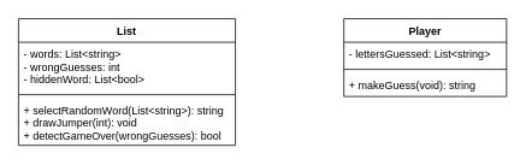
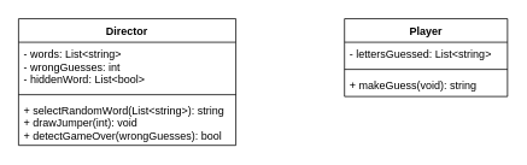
  <mxCell id="0" />
  <mxCell id="1" parent="0" />
  <mxCell id="2" value="Player" style="swimlane;fontStyle=1;align=center;verticalAlign=top;childLayout=stackLayout;horizontal=1;startSize=26;horizontalStack=0;resizeParent=1;resizeParentMax=0;resizeLast=0;collapsible=1;marginBottom=0;" vertex="1" parent="1"><mxGeometry x="380" y="20" width="180" height="86" as="geometry" /></mxCell>
  <mxCell id="3" value="- lettersGuessed: List&lt;string&gt;" style="text;strokeColor=none;fillColor=none;align=left;verticalAlign=top;spacingLeft=4;spacingRight=4;overflow=hidden;rotatable=0;points=[[0,0.5],[1,0.5]];portConstraint=eastwest;" vertex="1" parent="2"><mxGeometry y="26" width="180" height="26" as="geometry" /></mxCell>
  <mxCell id="4" value="" style="line;strokeWidth=1;fillColor=none;align=left;verticalAlign=middle;spacingTop=-1;spacingLeft=3;spacingRight=3;rotatable=0;labelPosition=right;points=[];portConstraint=eastwest;" vertex="1" parent="2"><mxGeometry y="52" width="180" height="8" as="geometry" /></mxCell>
  <mxCell id="5" value="+ makeGuess(void): string" style="text;strokeColor=none;fillColor=none;align=left;verticalAlign=top;spacingLeft=4;spacingRight=4;overflow=hidden;rotatable=0;points=[[0,0.5],[1,0.5]];portConstraint=eastwest;" vertex="1" parent="2"><mxGeometry y="60" width="180" height="26" as="geometry" /></mxCell>
- <mxCell id="6" value="List" style="swimlane;fontStyle=1;align=center;verticalAlign=top;childLayout=stackLayout;horizontal=1;startSize=26;horizontalStack=0;resizeParent=1;resizeParentMax=0;resizeLast=0;collapsible=1;marginBottom=0;" vertex="1" parent="1"><mxGeometry x="20" y="20" width="240" height="140" as="geometry" /></mxCell>
+ <mxCell id="6" value="Director" style="swimlane;fontStyle=1;align=center;verticalAlign=top;childLayout=stackLayout;horizontal=1;startSize=26;horizontalStack=0;resizeParent=1;resizeParentMax=0;resizeLast=0;collapsible=1;marginBottom=0;" vertex="1" parent="1"><mxGeometry x="20" y="20" width="240" height="140" as="geometry" /></mxCell>
  <mxCell id="7" value="- words: List&lt;string&gt;&#10;- wrongGuesses: int&#10;- hiddenWord: List&lt;bool&gt;" style="text;strokeColor=none;fillColor=none;align=left;verticalAlign=top;spacingLeft=4;spacingRight=4;overflow=hidden;rotatable=0;points=[[0,0.5],[1,0.5]];portConstraint=eastwest;" vertex="1" parent="6"><mxGeometry y="26" width="240" height="54" as="geometry" /></mxCell>
  <mxCell id="8" value="" style="line;strokeWidth=1;fillColor=none;align=left;verticalAlign=middle;spacingTop=-1;spacingLeft=3;spacingRight=3;rotatable=0;labelPosition=right;points=[];portConstraint=eastwest;" vertex="1" parent="6"><mxGeometry y="80" width="240" height="8" as="geometry" /></mxCell>
  <mxCell id="9" value="+ selectRandomWord(List&lt;string&gt;): string&#10;+ drawJumper(int): void&#10;+ detectGameOver(wrongGuesses): bool" style="text;strokeColor=none;fillColor=none;align=left;verticalAlign=top;spacingLeft=4;spacingRight=4;overflow=hidden;rotatable=0;points=[[0,0.5],[1,0.5]];portConstraint=eastwest;" vertex="1" parent="6"><mxGeometry y="88" width="240" height="52" as="geometry" /></mxCell>
